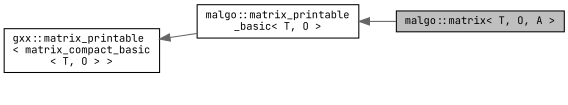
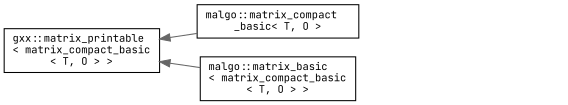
  digraph {
    fontname="JetBrains Mono"
    rankdir=LR
    node [color=black fillcolor=white fontname="JetBrains Mono" fontsize=10 shape=record style=filled]
    edge [color=gray40 dir=back fontname="JetBrains Mono" fontsize=10 labelfontname=Helvetica labelfontsize=10 style=solid]
-   n1 [fillcolor=grey75 fontcolor=black height=0.2 label="malgo::matrix\< T, O, A \>" width=0.4]
-   n2 [height=0.2 label="malgo::matrix_printable\l_basic\< T, O \>" width=0.4]
+   n2 [height=0.2 label="malgo::matrix_compact\l_basic\< T, O \>" width=0.4]
+   n3 [height=0.2 label="malgo::matrix_basic\l\< matrix_compact_basic\l\< T, O \> \>" width=0.4]
    n4 [height=0.2 label="gxx::matrix_printable\l\< matrix_compact_basic\l\< T, O \> \>" width=0.4]
-   n2 -> n1
    n4 -> n2
+   n4 -> n3
  }
